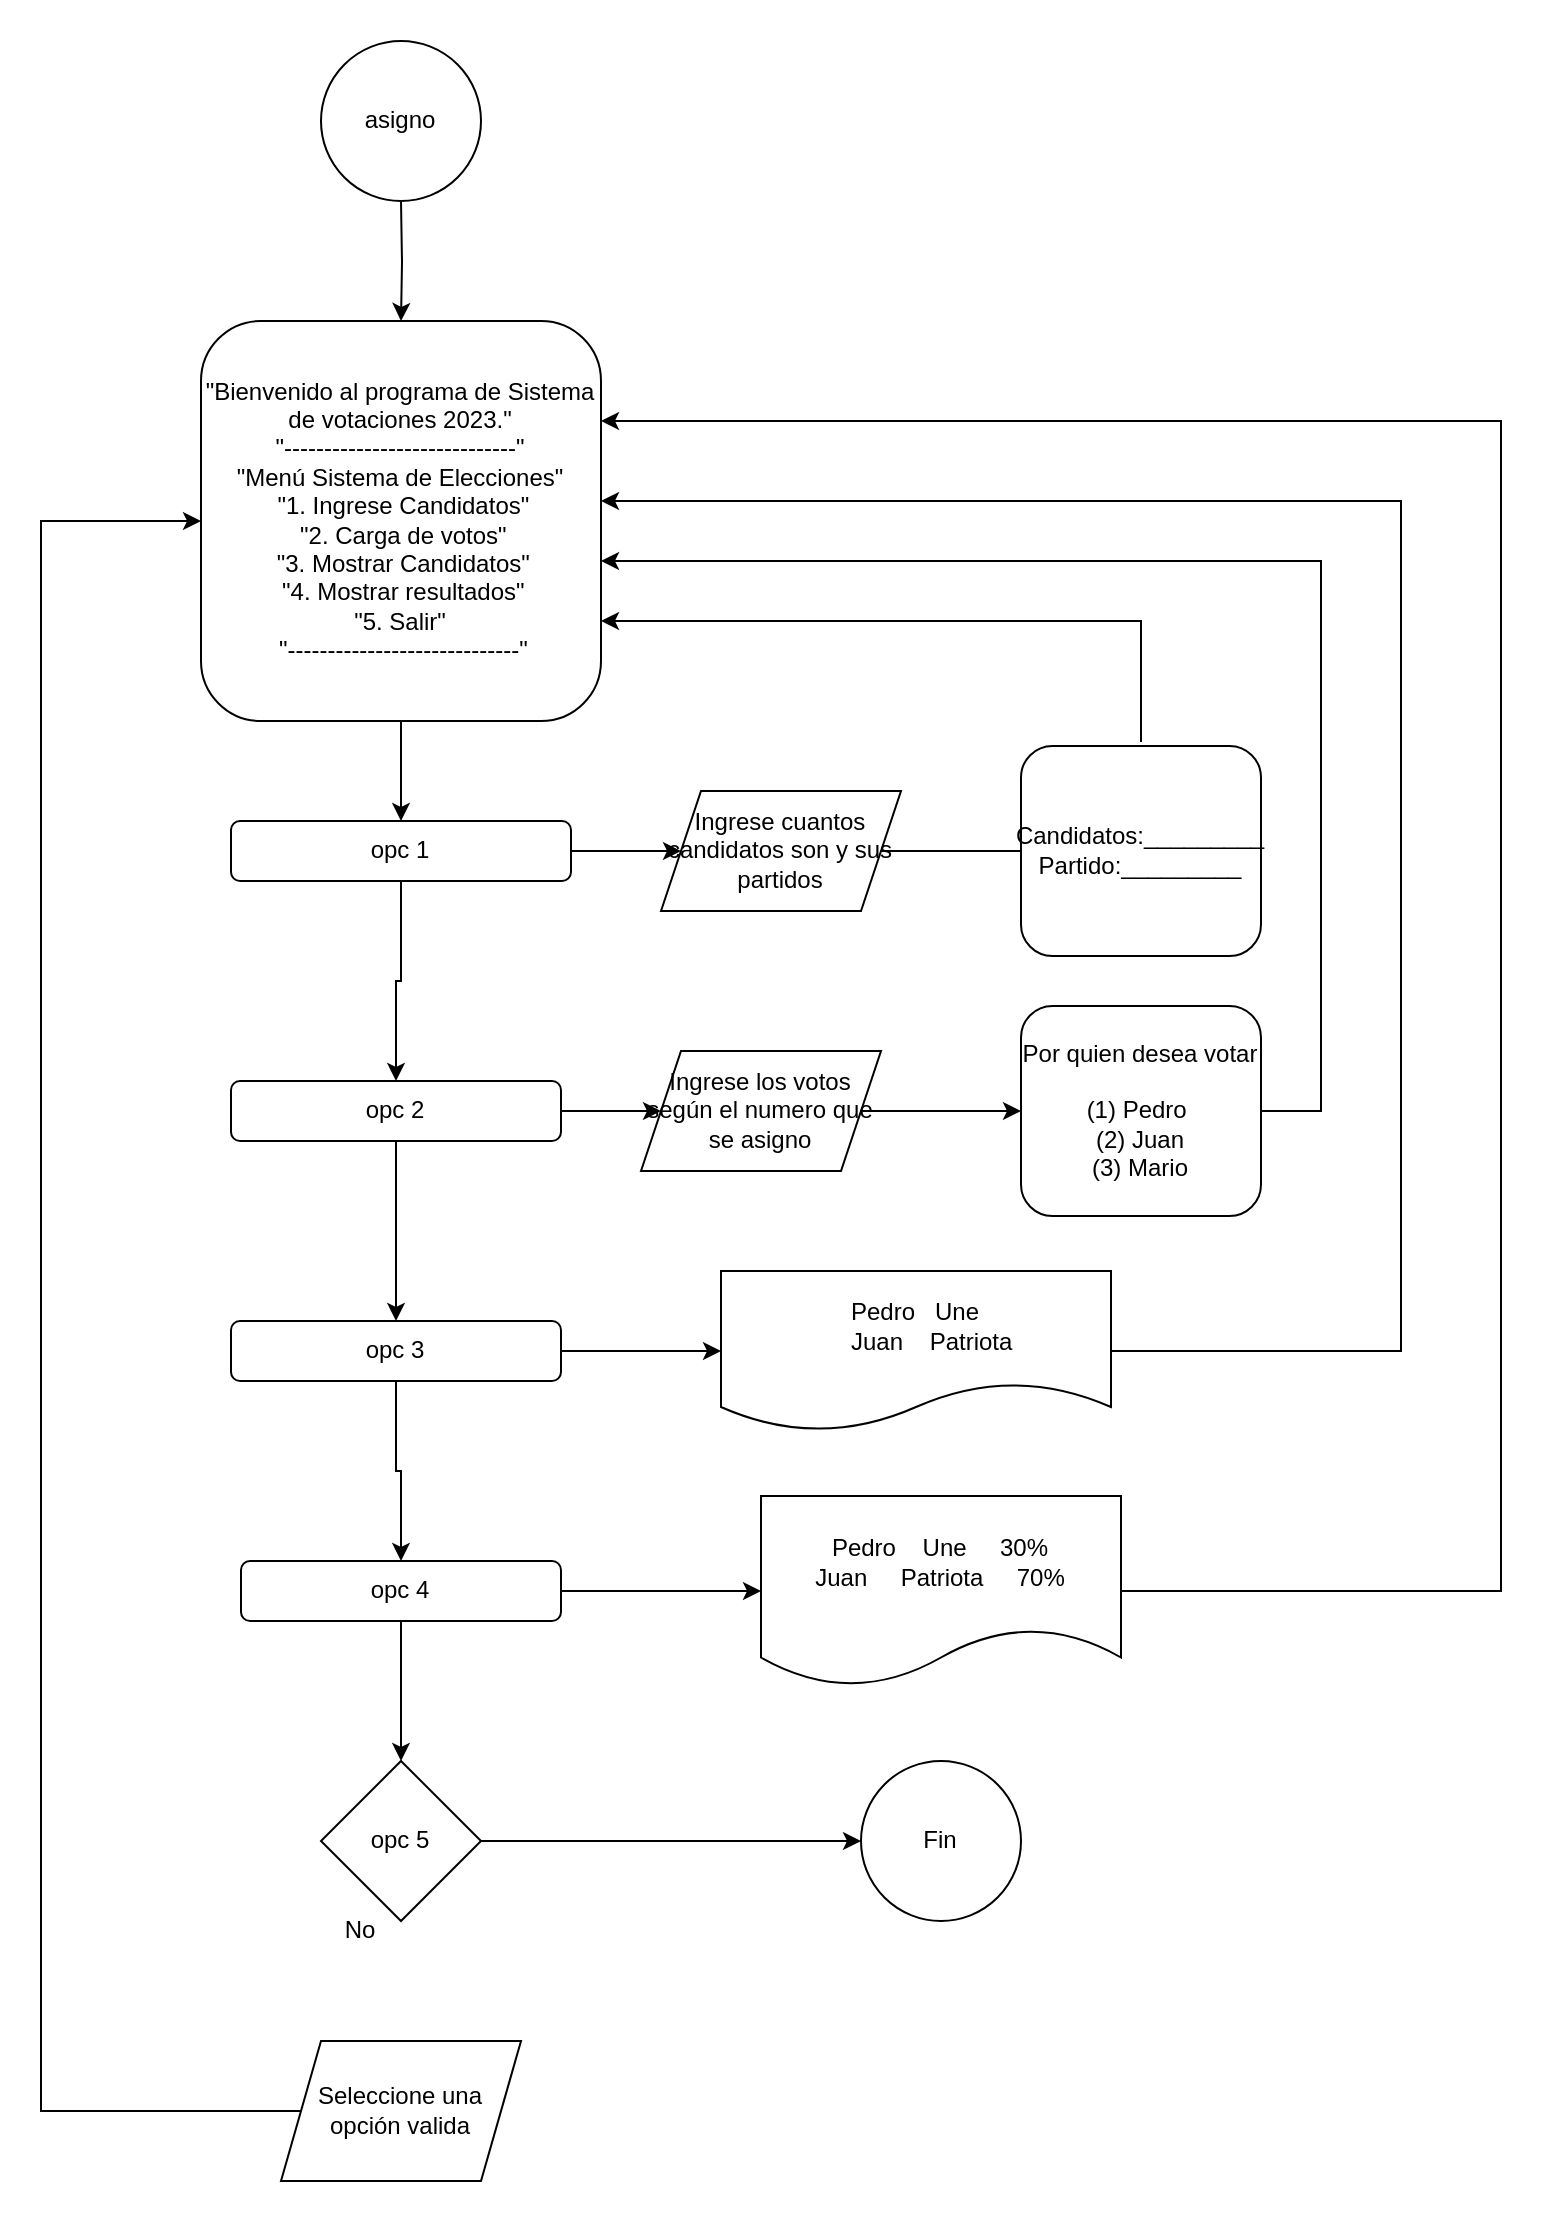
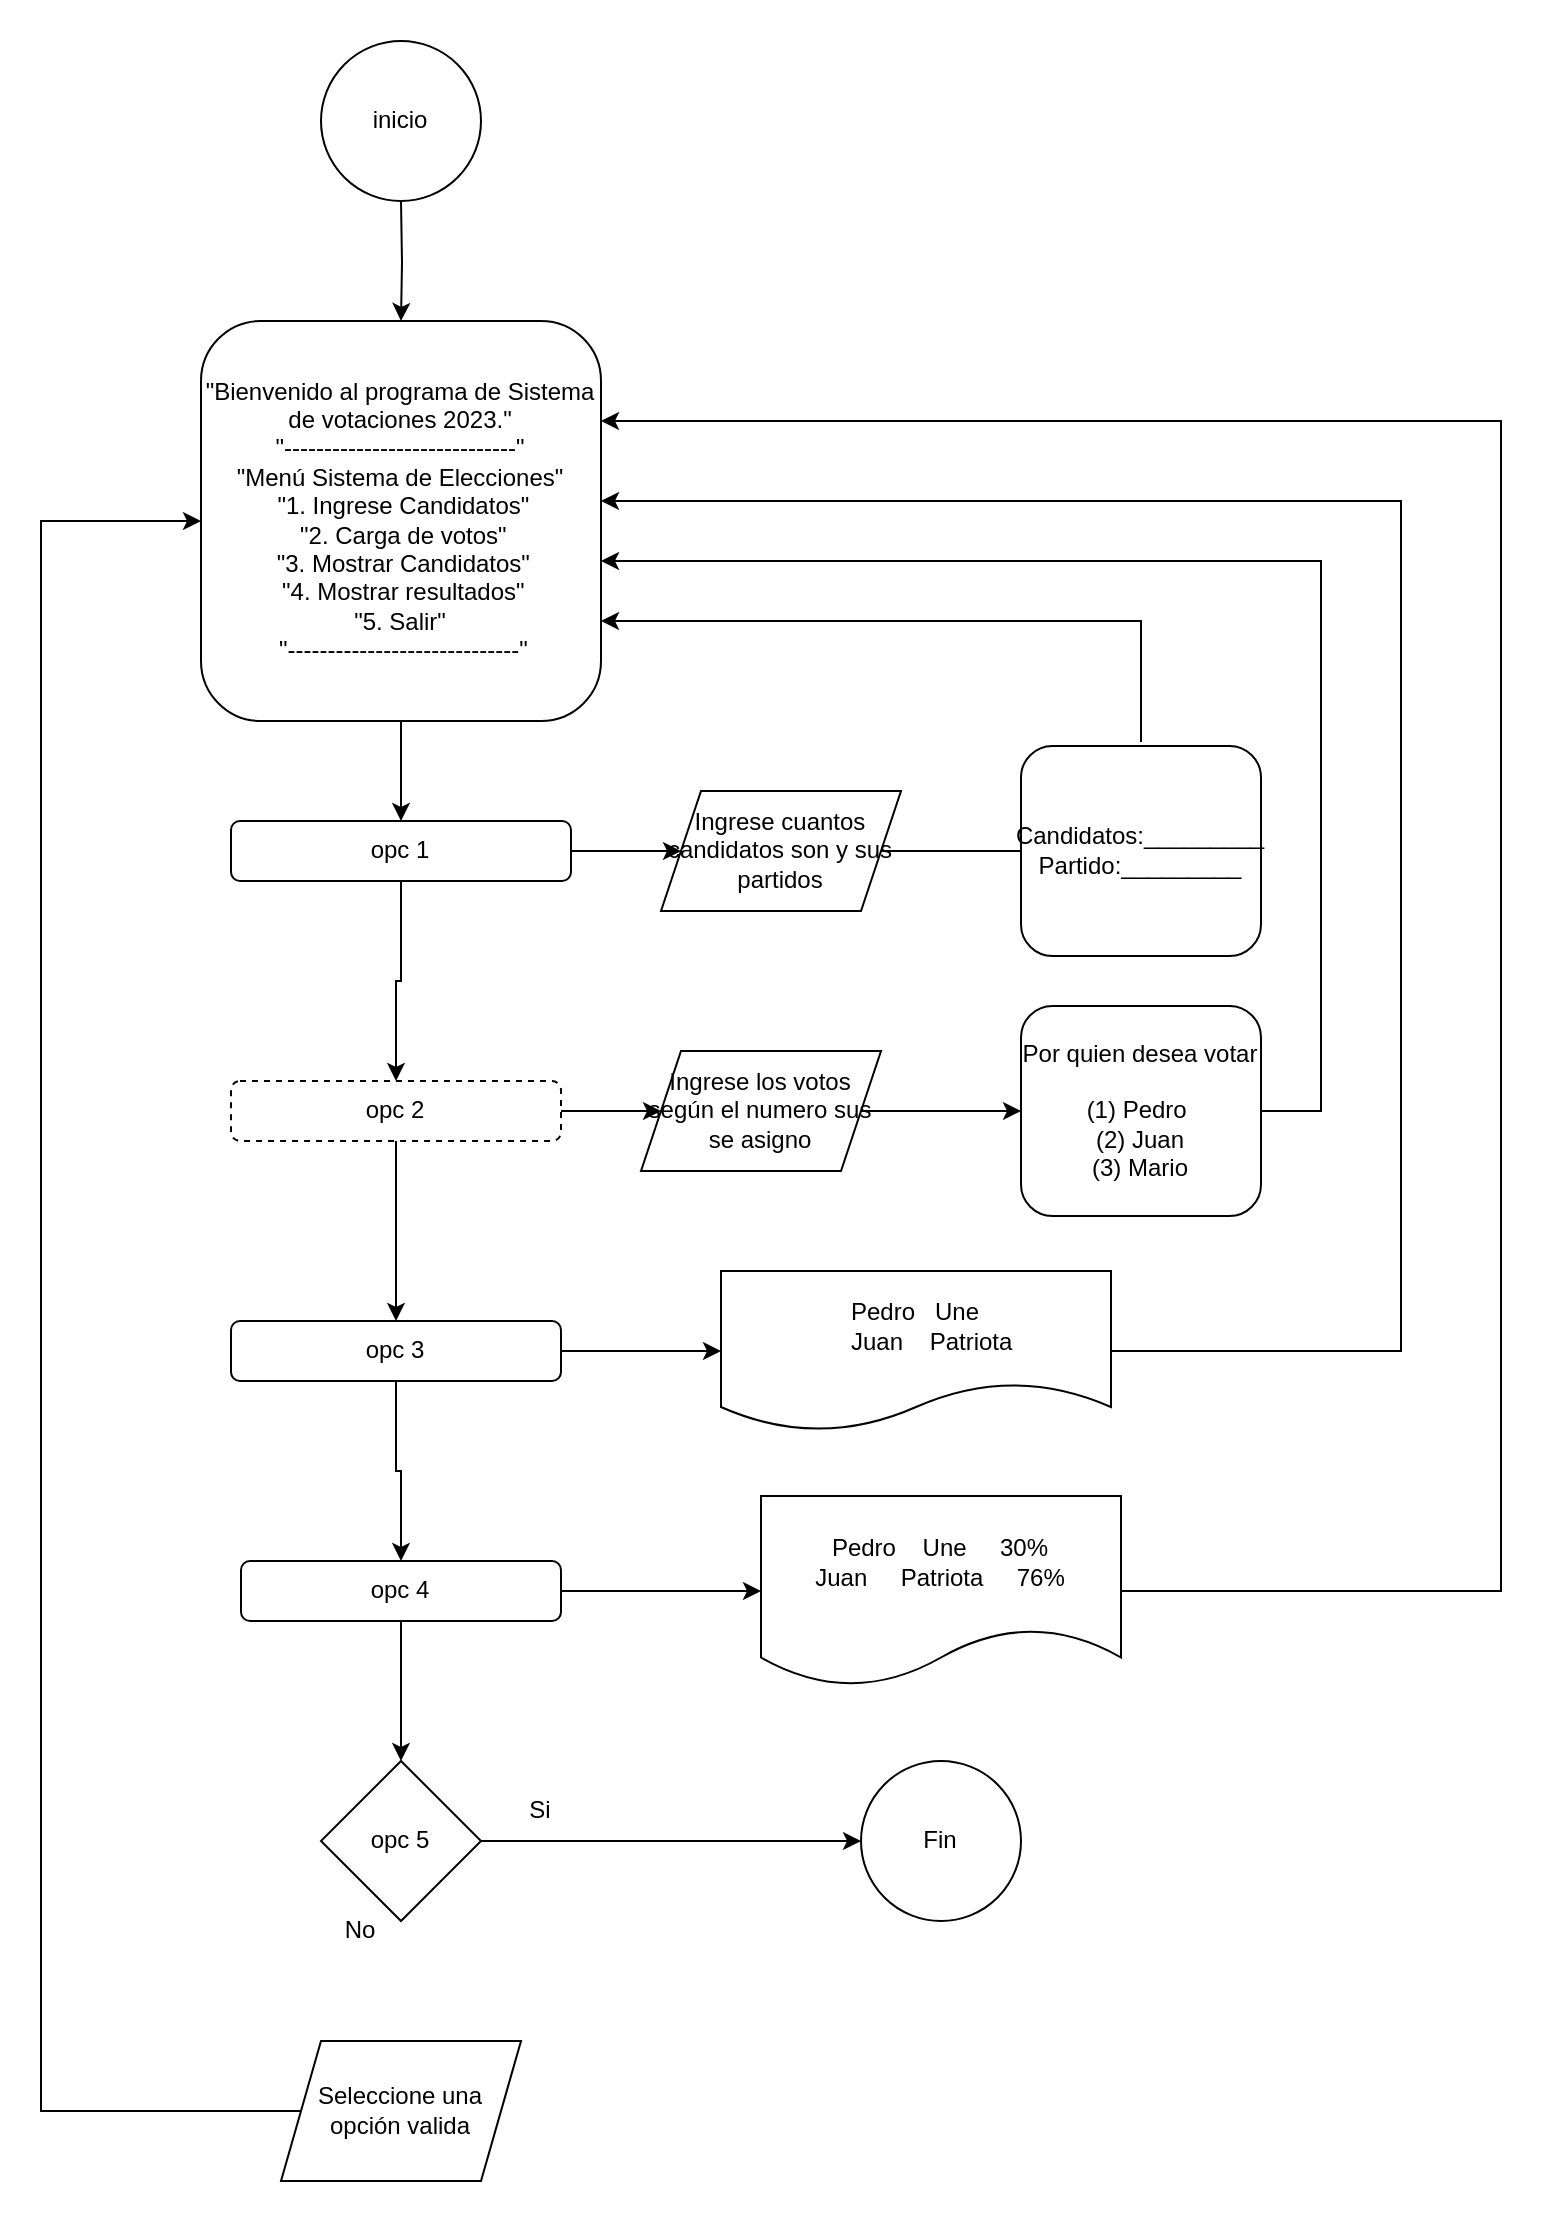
  <mxCell id="0" />
  <mxCell id="1" parent="0" />
  <mxCell id="2" style="edgeStyle=orthogonalEdgeStyle;rounded=0;orthogonalLoop=1;jettySize=auto;html=1;entryX=0.5;entryY=0;entryDx=0;entryDy=0;" edge="1" parent="1" target="5"><mxGeometry relative="1" as="geometry"><mxPoint x="200" y="100" as="sourcePoint" /><mxPoint x="200" y="150" as="targetPoint" /></mxGeometry></mxCell>
- <mxCell id="3" value="asigno" style="ellipse;whiteSpace=wrap;html=1;aspect=fixed;" vertex="1" parent="1"><mxGeometry x="160" y="20" width="80" height="80" as="geometry" /></mxCell>
+ <mxCell id="3" value="inicio" style="ellipse;whiteSpace=wrap;html=1;aspect=fixed;" vertex="1" parent="1"><mxGeometry x="160" y="20" width="80" height="80" as="geometry" /></mxCell>
  <mxCell id="4" style="edgeStyle=orthogonalEdgeStyle;rounded=0;orthogonalLoop=1;jettySize=auto;html=1;entryX=0.5;entryY=0;entryDx=0;entryDy=0;" edge="1" parent="1" source="5" target="8"><mxGeometry relative="1" as="geometry" /></mxCell>
  <mxCell id="5" value="&lt;div&gt;&quot;Bienvenido al programa de Sistema de votaciones 2023.&quot;&lt;/div&gt;&lt;div&gt;&quot;-----------------------------&quot;&lt;/div&gt;&lt;div&gt;&quot;Menú Sistema de Elecciones&quot;&lt;/div&gt;&lt;div&gt;&lt;span style=&quot;background-color: initial;&quot;&gt;&amp;nbsp;&quot;1. Ingrese Candidatos&quot;&lt;/span&gt;&lt;/div&gt;&lt;div&gt;&lt;span style=&quot;background-color: initial;&quot;&gt;&amp;nbsp;&quot;2. Carga de votos&quot;&lt;/span&gt;&lt;/div&gt;&lt;div&gt;&amp;nbsp;&quot;3. Mostrar Candidatos&quot;&lt;/div&gt;&lt;div&gt;&amp;nbsp;&quot;4. Mostrar resultados&quot;&lt;/div&gt;&lt;div&gt;&lt;span style=&quot;background-color: initial;&quot;&gt;&quot;5. Salir&quot;&lt;/span&gt;&lt;/div&gt;&lt;div&gt;&amp;nbsp;&quot;-----------------------------&quot;&lt;/div&gt;&lt;div&gt;&lt;span style=&quot;&quot;&gt;&#09;&#09;&lt;/span&gt;&lt;/div&gt;" style="rounded=1;whiteSpace=wrap;html=1;" vertex="1" parent="1"><mxGeometry x="100" y="160" width="200" height="200" as="geometry" /></mxCell>
  <mxCell id="6" style="edgeStyle=orthogonalEdgeStyle;rounded=0;orthogonalLoop=1;jettySize=auto;html=1;entryX=0;entryY=0.5;entryDx=0;entryDy=0;" edge="1" parent="1" source="8" target="10"><mxGeometry relative="1" as="geometry" /></mxCell>
  <mxCell id="7" style="edgeStyle=orthogonalEdgeStyle;rounded=0;orthogonalLoop=1;jettySize=auto;html=1;entryX=0.5;entryY=0;entryDx=0;entryDy=0;" edge="1" parent="1" source="8" target="15"><mxGeometry relative="1" as="geometry" /></mxCell>
  <mxCell id="8" value="opc 1" style="rounded=1;whiteSpace=wrap;html=1;" vertex="1" parent="1"><mxGeometry x="115" y="410" width="170" height="30" as="geometry" /></mxCell>
  <mxCell id="9" style="edgeStyle=orthogonalEdgeStyle;rounded=0;orthogonalLoop=1;jettySize=auto;html=1;entryX=0;entryY=0.5;entryDx=0;entryDy=0;" edge="1" parent="1" source="10"><mxGeometry relative="1" as="geometry"><mxPoint x="540" y="425" as="targetPoint" /></mxGeometry></mxCell>
  <mxCell id="10" value="Ingrese cuantos candidatos son y sus partidos" style="shape=parallelogram;perimeter=parallelogramPerimeter;whiteSpace=wrap;html=1;fixedSize=1;" vertex="1" parent="1"><mxGeometry x="330" y="395" width="120" height="60" as="geometry" /></mxCell>
  <mxCell id="11" style="edgeStyle=orthogonalEdgeStyle;rounded=0;orthogonalLoop=1;jettySize=auto;html=1;" edge="1" parent="1"><mxGeometry relative="1" as="geometry"><mxPoint x="300" y="310" as="targetPoint" /><mxPoint x="570" y="370.5" as="sourcePoint" /><Array as="points"><mxPoint x="570" y="310" /><mxPoint x="300" y="310" /></Array></mxGeometry></mxCell>
  <mxCell id="12" value="Candidatos:_________&lt;br&gt;Partido:_________" style="rounded=1;whiteSpace=wrap;html=1;" vertex="1" parent="1"><mxGeometry x="510" y="372.5" width="120" height="105" as="geometry" /></mxCell>
  <mxCell id="13" style="edgeStyle=orthogonalEdgeStyle;rounded=0;orthogonalLoop=1;jettySize=auto;html=1;entryX=0;entryY=0.5;entryDx=0;entryDy=0;" edge="1" parent="1" source="15" target="17"><mxGeometry relative="1" as="geometry" /></mxCell>
  <mxCell id="14" style="edgeStyle=orthogonalEdgeStyle;rounded=0;orthogonalLoop=1;jettySize=auto;html=1;entryX=0.5;entryY=0;entryDx=0;entryDy=0;" edge="1" parent="1" source="15" target="22"><mxGeometry relative="1" as="geometry" /></mxCell>
- <mxCell id="15" value="opc 2" style="rounded=1;whiteSpace=wrap;html=1;" vertex="1" parent="1"><mxGeometry x="115" y="540" width="165" height="30" as="geometry" /></mxCell>
+ <mxCell id="15" value="opc 2" style="rounded=1;whiteSpace=wrap;html=1;dashed=1;" vertex="1" parent="1"><mxGeometry x="115" y="540" width="165" height="30" as="geometry" /></mxCell>
  <mxCell id="16" style="edgeStyle=orthogonalEdgeStyle;rounded=0;orthogonalLoop=1;jettySize=auto;html=1;" edge="1" parent="1" source="17" target="19"><mxGeometry relative="1" as="geometry" /></mxCell>
- <mxCell id="17" value="Ingrese los votos según el numero que se asigno" style="shape=parallelogram;perimeter=parallelogramPerimeter;whiteSpace=wrap;html=1;fixedSize=1;" vertex="1" parent="1"><mxGeometry x="320" y="525" width="120" height="60" as="geometry" /></mxCell>
+ <mxCell id="17" value="Ingrese los votos según el numero sus se asigno" style="shape=parallelogram;perimeter=parallelogramPerimeter;whiteSpace=wrap;html=1;fixedSize=1;" vertex="1" parent="1"><mxGeometry x="320" y="525" width="120" height="60" as="geometry" /></mxCell>
  <mxCell id="18" style="edgeStyle=orthogonalEdgeStyle;rounded=0;orthogonalLoop=1;jettySize=auto;html=1;" edge="1" parent="1" source="19" target="5"><mxGeometry relative="1" as="geometry"><mxPoint x="350" y="250" as="targetPoint" /><Array as="points"><mxPoint x="660" y="555" /><mxPoint x="660" y="280" /></Array></mxGeometry></mxCell>
  <mxCell id="19" value="Por quien desea votar&lt;br&gt;&lt;br&gt;(1) Pedro&amp;nbsp;&lt;br&gt;(2) Juan&lt;br&gt;(3) Mario" style="rounded=1;whiteSpace=wrap;html=1;" vertex="1" parent="1"><mxGeometry x="510" y="502.5" width="120" height="105" as="geometry" /></mxCell>
  <mxCell id="20" style="edgeStyle=orthogonalEdgeStyle;rounded=0;orthogonalLoop=1;jettySize=auto;html=1;entryX=0;entryY=0.5;entryDx=0;entryDy=0;" edge="1" parent="1" source="22" target="24"><mxGeometry relative="1" as="geometry" /></mxCell>
  <mxCell id="21" style="edgeStyle=orthogonalEdgeStyle;rounded=0;orthogonalLoop=1;jettySize=auto;html=1;entryX=0.5;entryY=0;entryDx=0;entryDy=0;" edge="1" parent="1" source="22" target="27"><mxGeometry relative="1" as="geometry" /></mxCell>
  <mxCell id="22" value="opc 3" style="rounded=1;whiteSpace=wrap;html=1;" vertex="1" parent="1"><mxGeometry x="115" y="660" width="165" height="30" as="geometry" /></mxCell>
  <mxCell id="23" style="edgeStyle=orthogonalEdgeStyle;rounded=0;orthogonalLoop=1;jettySize=auto;html=1;" edge="1" parent="1" source="24"><mxGeometry relative="1" as="geometry"><mxPoint x="300" y="250" as="targetPoint" /><Array as="points"><mxPoint x="700" y="675" /><mxPoint x="700" y="250" /></Array></mxGeometry></mxCell>
  <mxCell id="24" value="Pedro&amp;nbsp; &amp;nbsp;Une&lt;br&gt;&amp;nbsp; &amp;nbsp; &amp;nbsp;Juan&amp;nbsp; &amp;nbsp; Patriota" style="shape=document;whiteSpace=wrap;html=1;boundedLbl=1;" vertex="1" parent="1"><mxGeometry x="360" y="635" width="195" height="80" as="geometry" /></mxCell>
  <mxCell id="25" style="edgeStyle=orthogonalEdgeStyle;rounded=0;orthogonalLoop=1;jettySize=auto;html=1;entryX=0;entryY=0.5;entryDx=0;entryDy=0;" edge="1" parent="1" source="27" target="29"><mxGeometry relative="1" as="geometry" /></mxCell>
  <mxCell id="26" style="edgeStyle=orthogonalEdgeStyle;rounded=0;orthogonalLoop=1;jettySize=auto;html=1;entryX=0.5;entryY=0;entryDx=0;entryDy=0;" edge="1" parent="1" source="27"><mxGeometry relative="1" as="geometry"><mxPoint x="200" y="880" as="targetPoint" /></mxGeometry></mxCell>
  <mxCell id="27" value="opc 4" style="rounded=1;whiteSpace=wrap;html=1;" vertex="1" parent="1"><mxGeometry x="120" y="780" width="160" height="30" as="geometry" /></mxCell>
  <mxCell id="28" style="edgeStyle=orthogonalEdgeStyle;rounded=0;orthogonalLoop=1;jettySize=auto;html=1;entryX=1;entryY=0.25;entryDx=0;entryDy=0;" edge="1" parent="1" source="29" target="5"><mxGeometry relative="1" as="geometry"><mxPoint x="750" y="210" as="targetPoint" /><Array as="points"><mxPoint x="750" y="795" /><mxPoint x="750" y="210" /></Array></mxGeometry></mxCell>
- <mxCell id="29" value="Pedro&amp;nbsp; &amp;nbsp; Une&amp;nbsp; &amp;nbsp; &amp;nbsp;30%&lt;br&gt;Juan&amp;nbsp; &amp;nbsp; &amp;nbsp;Patriota&amp;nbsp; &amp;nbsp; &amp;nbsp;70%" style="shape=document;whiteSpace=wrap;html=1;boundedLbl=1;" vertex="1" parent="1"><mxGeometry x="380" y="747.5" width="180" height="95" as="geometry" /></mxCell>
+ <mxCell id="29" value="Pedro&amp;nbsp; &amp;nbsp; Une&amp;nbsp; &amp;nbsp; &amp;nbsp;30%&lt;br&gt;Juan&amp;nbsp; &amp;nbsp; &amp;nbsp;Patriota&amp;nbsp; &amp;nbsp; &amp;nbsp;76%" style="shape=document;whiteSpace=wrap;html=1;boundedLbl=1;" vertex="1" parent="1"><mxGeometry x="380" y="747.5" width="180" height="95" as="geometry" /></mxCell>
  <mxCell id="30" value="Fin" style="ellipse;whiteSpace=wrap;html=1;aspect=fixed;" vertex="1" parent="1"><mxGeometry x="430" y="880" width="80" height="80" as="geometry" /></mxCell>
  <mxCell id="31" style="edgeStyle=orthogonalEdgeStyle;rounded=0;orthogonalLoop=1;jettySize=auto;html=1;entryX=0;entryY=0.5;entryDx=0;entryDy=0;" edge="1" parent="1" source="32" target="30"><mxGeometry relative="1" as="geometry" /></mxCell>
  <mxCell id="32" value="opc 5" style="rhombus;whiteSpace=wrap;html=1;" vertex="1" parent="1"><mxGeometry x="160" y="880" width="80" height="80" as="geometry" /></mxCell>
  <mxCell id="33" style="edgeStyle=orthogonalEdgeStyle;rounded=0;orthogonalLoop=1;jettySize=auto;html=1;entryX=0;entryY=0.5;entryDx=0;entryDy=0;" edge="1" parent="1" source="34" target="5"><mxGeometry relative="1" as="geometry"><mxPoint x="30" y="260" as="targetPoint" /><Array as="points"><mxPoint x="20" y="1055" /><mxPoint x="20" y="260" /></Array></mxGeometry></mxCell>
  <mxCell id="34" value="Seleccione una opción valida" style="shape=parallelogram;perimeter=parallelogramPerimeter;whiteSpace=wrap;html=1;fixedSize=1;" vertex="1" parent="1"><mxGeometry x="140" y="1020" width="120" height="70" as="geometry" /></mxCell>
+ <mxCell id="35" value="Si" style="text;html=1;strokeColor=none;fillColor=none;align=center;verticalAlign=middle;whiteSpace=wrap;rounded=0;" vertex="1" parent="1"><mxGeometry x="240" y="890" width="60" height="30" as="geometry" /></mxCell>
  <mxCell id="36" value="No" style="text;html=1;strokeColor=none;fillColor=none;align=center;verticalAlign=middle;whiteSpace=wrap;rounded=0;" vertex="1" parent="1"><mxGeometry x="150" y="950" width="60" height="30" as="geometry" /></mxCell>
